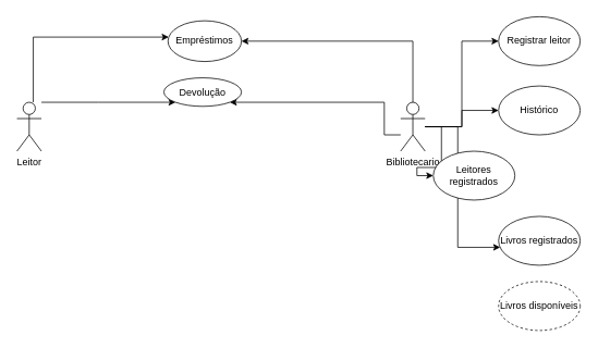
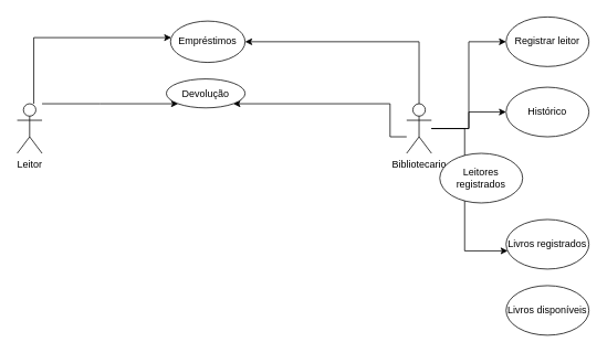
  <mxCell id="0" />
  <mxCell id="1" parent="0" />
  <mxCell id="2" value="" style="edgeStyle=orthogonalEdgeStyle;rounded=0;orthogonalLoop=1;jettySize=auto;html=1;" parent="1" source="4" target="12" edge="1"><mxGeometry relative="1" as="geometry"><Array as="points"><mxPoint x="120" y="125" /><mxPoint x="120" y="125" /></Array></mxGeometry></mxCell>
  <mxCell id="3" style="edgeStyle=orthogonalEdgeStyle;rounded=0;orthogonalLoop=1;jettySize=auto;html=1;" parent="1" source="4" target="14" edge="1"><mxGeometry relative="1" as="geometry"><Array as="points"><mxPoint x="40" y="45" /></Array></mxGeometry></mxCell>
  <mxCell id="4" value="Leitor" style="shape=umlActor;verticalLabelPosition=bottom;verticalAlign=top;html=1;" parent="1" vertex="1"><mxGeometry x="20" y="125" width="30" height="60" as="geometry" /></mxCell>
  <mxCell id="5" style="edgeStyle=orthogonalEdgeStyle;rounded=0;orthogonalLoop=1;jettySize=auto;html=1;" edge="1" parent="1" source="11" target="12"><mxGeometry relative="1" as="geometry"><Array as="points"><mxPoint x="470" y="165" /><mxPoint x="470" y="125" /></Array></mxGeometry></mxCell>
  <mxCell id="6" style="edgeStyle=orthogonalEdgeStyle;rounded=0;orthogonalLoop=1;jettySize=auto;html=1;entryX=1;entryY=0.5;entryDx=0;entryDy=0;" edge="1" parent="1" source="11" target="14"><mxGeometry relative="1" as="geometry"><Array as="points"><mxPoint x="505" y="50" /></Array></mxGeometry></mxCell>
  <mxCell id="7" style="edgeStyle=orthogonalEdgeStyle;rounded=0;orthogonalLoop=1;jettySize=auto;html=1;entryX=0;entryY=0.5;entryDx=0;entryDy=0;" edge="1" parent="1" source="11" target="18"><mxGeometry relative="1" as="geometry" /></mxCell>
  <mxCell id="8" style="edgeStyle=orthogonalEdgeStyle;rounded=0;orthogonalLoop=1;jettySize=auto;html=1;" edge="1" parent="1" source="11" target="17"><mxGeometry relative="1" as="geometry" /></mxCell>
- <mxCell id="9" style="edgeStyle=orthogonalEdgeStyle;rounded=0;orthogonalLoop=1;jettySize=auto;html=1;entryX=0;entryY=0.5;entryDx=0;entryDy=0;" edge="1" parent="1" source="11" target="16"><mxGeometry relative="1" as="geometry" /></mxCell>
  <mxCell id="10" style="edgeStyle=orthogonalEdgeStyle;rounded=0;orthogonalLoop=1;jettySize=auto;html=1;entryX=0.02;entryY=0.633;entryDx=0;entryDy=0;entryPerimeter=0;" edge="1" parent="1" source="11" target="15"><mxGeometry relative="1" as="geometry"><Array as="points"><mxPoint x="560" y="155" /><mxPoint x="560" y="303" /></Array></mxGeometry></mxCell>
  <mxCell id="11" value="Bibliotecario" style="shape=umlActor;verticalLabelPosition=bottom;verticalAlign=top;html=1;" parent="1" vertex="1"><mxGeometry x="490" y="125" width="30" height="60" as="geometry" /></mxCell>
  <mxCell id="12" value="Devolução" style="ellipse;whiteSpace=wrap;html=1;" parent="1" vertex="1"><mxGeometry x="200" y="95" width="95" height="35" as="geometry" /></mxCell>
- <mxCell id="13" value="Livros disponíveis" style="ellipse;whiteSpace=wrap;html=1;dashed=1;" parent="1" vertex="1"><mxGeometry x="610" y="345" width="100" height="60" as="geometry" /></mxCell>
+ <mxCell id="13" value="Livros disponíveis" style="ellipse;whiteSpace=wrap;html=1;" parent="1" vertex="1"><mxGeometry x="610" y="345" width="100" height="60" as="geometry" /></mxCell>
  <mxCell id="14" value="Empréstimos" style="ellipse;whiteSpace=wrap;html=1;" parent="1" vertex="1"><mxGeometry x="205" y="25" width="90" height="50" as="geometry" /></mxCell>
  <mxCell id="15" value="Livros registrados" style="ellipse;whiteSpace=wrap;html=1;" vertex="1" parent="1"><mxGeometry x="610" y="265" width="100" height="60" as="geometry" /></mxCell>
  <mxCell id="16" value="Leitores registrados" style="ellipse;whiteSpace=wrap;html=1;" vertex="1" parent="1"><mxGeometry x="530" y="185" width="100" height="60" as="geometry" /></mxCell>
  <mxCell id="17" value="Histórico" style="ellipse;whiteSpace=wrap;html=1;" vertex="1" parent="1"><mxGeometry x="610" y="105" width="100" height="60" as="geometry" /></mxCell>
  <mxCell id="18" value="Registrar leitor" style="ellipse;whiteSpace=wrap;html=1;" vertex="1" parent="1"><mxGeometry x="610" y="20" width="100" height="60" as="geometry" /></mxCell>
